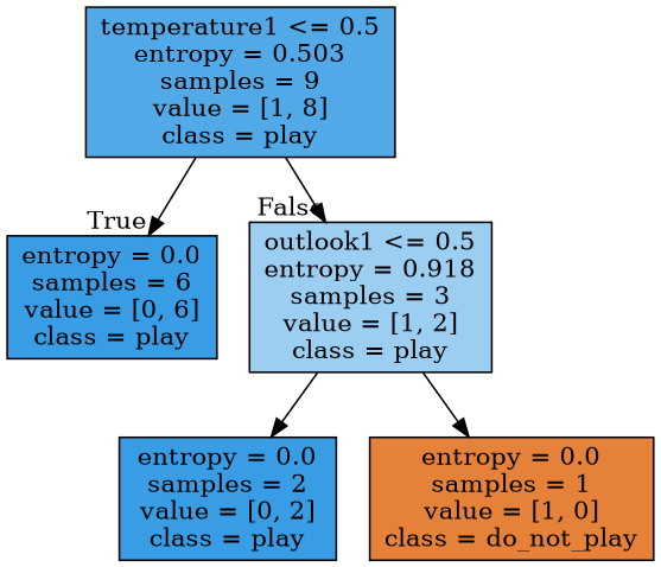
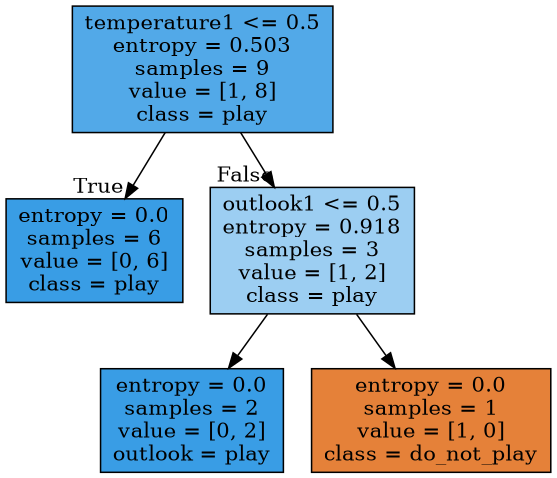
  digraph {
    node [color=black fillcolor="#399de5" shape=box style=filled]
    n1 [fillcolor="#52a9e8" label="temperature1 <= 0.5\nentropy = 0.503\nsamples = 9\nvalue = [1, 8]\nclass = play"]
    n2 [label="entropy = 0.0\nsamples = 6\nvalue = [0, 6]\nclass = play"]
    n3 [fillcolor="#9ccef2" label="outlook1 <= 0.5\nentropy = 0.918\nsamples = 3\nvalue = [1, 2]\nclass = play"]
-   n4 [label="entropy = 0.0\nsamples = 2\nvalue = [0, 2]\nclass = play"]
+   n4 [label="entropy = 0.0\nsamples = 2\nvalue = [0, 2]\noutlook = play"]
    n5 [fillcolor="#e58139" label="entropy = 0.0\nsamples = 1\nvalue = [1, 0]\nclass = do_not_play"]
    n1 -> n2 [headlabel=True labelangle=45 labeldistance=2.5]
    n1 -> n3 [headlabel=False labelangle=-45 labeldistance=2.5]
    n3 -> n4
    n3 -> n5
  }
